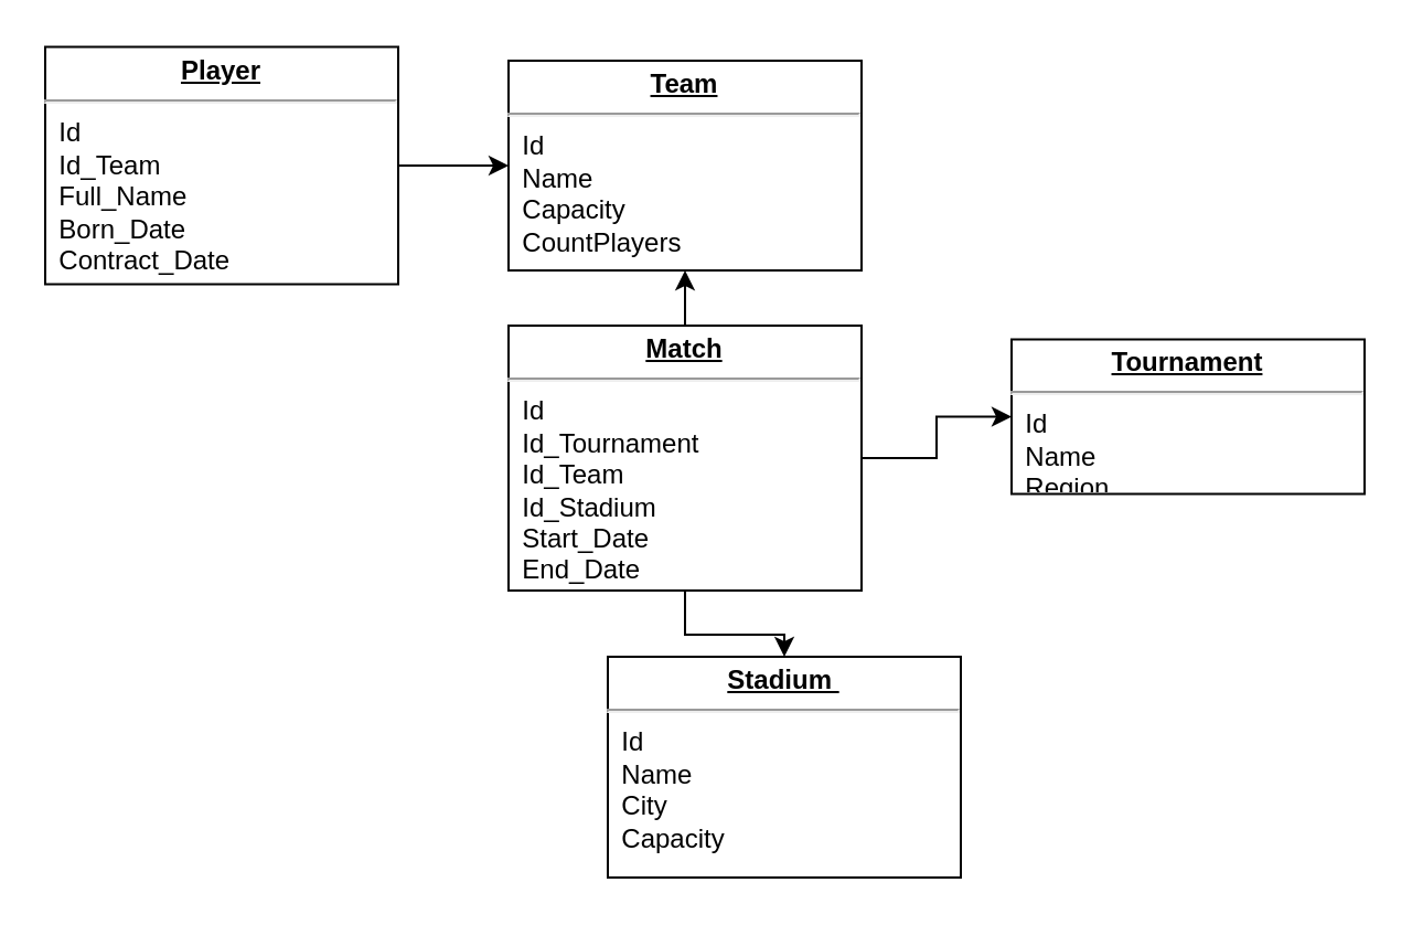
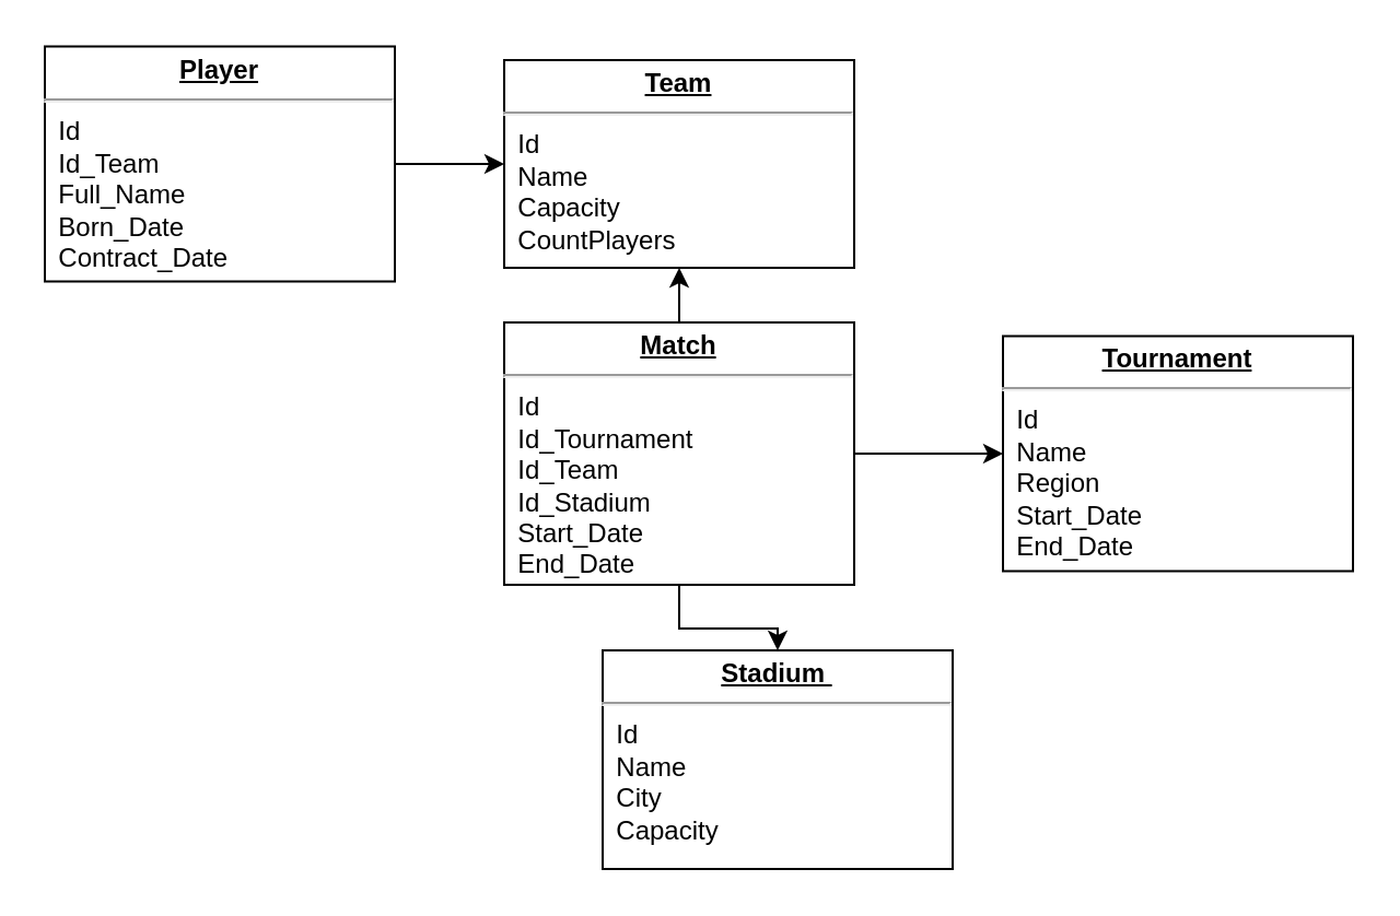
  <mxCell id="0" />
  <mxCell id="1" parent="0" />
- <mxCell id="2" value="&lt;p style=&quot;margin: 0px ; margin-top: 4px ; text-align: center ; text-decoration: underline&quot;&gt;&lt;b&gt;Tournament&lt;/b&gt;&lt;br&gt;&lt;/p&gt;&lt;hr&gt;&amp;nbsp; Id&lt;br&gt;&amp;nbsp; Name&lt;br&gt;&amp;nbsp; Region&lt;br&gt;&amp;nbsp; Start_Date&lt;br&gt;&amp;nbsp; End_Date" style="verticalAlign=top;align=left;overflow=fill;fontSize=12;fontFamily=Helvetica;html=1;" vertex="1" parent="1"><mxGeometry x="458" y="153.25" width="160" height="70" as="geometry" /></mxCell>
+ <mxCell id="2" value="&lt;p style=&quot;margin: 0px ; margin-top: 4px ; text-align: center ; text-decoration: underline&quot;&gt;&lt;b&gt;Tournament&lt;/b&gt;&lt;br&gt;&lt;/p&gt;&lt;hr&gt;&amp;nbsp; Id&lt;br&gt;&amp;nbsp; Name&lt;br&gt;&amp;nbsp; Region&lt;br&gt;&amp;nbsp; Start_Date&lt;br&gt;&amp;nbsp; End_Date" style="verticalAlign=top;align=left;overflow=fill;fontSize=12;fontFamily=Helvetica;html=1;" vertex="1" parent="1"><mxGeometry x="458" y="153.25" width="160" height="107.5" as="geometry" /></mxCell>
  <mxCell id="3" style="edgeStyle=orthogonalEdgeStyle;rounded=0;orthogonalLoop=1;jettySize=auto;html=1;exitX=0.5;exitY=0;exitDx=0;exitDy=0;entryX=0.5;entryY=1;entryDx=0;entryDy=0;" edge="1" parent="1" source="6" target="7"><mxGeometry relative="1" as="geometry" /></mxCell>
  <mxCell id="4" style="edgeStyle=orthogonalEdgeStyle;rounded=0;orthogonalLoop=1;jettySize=auto;html=1;exitX=1;exitY=0.5;exitDx=0;exitDy=0;entryX=0;entryY=0.5;entryDx=0;entryDy=0;" edge="1" parent="1" source="6" target="2"><mxGeometry relative="1" as="geometry" /></mxCell>
  <mxCell id="5" style="edgeStyle=orthogonalEdgeStyle;rounded=0;orthogonalLoop=1;jettySize=auto;html=1;exitX=0.5;exitY=1;exitDx=0;exitDy=0;" edge="1" parent="1" source="6" target="8"><mxGeometry relative="1" as="geometry" /></mxCell>
  <mxCell id="6" value="&lt;p style=&quot;margin: 0px ; margin-top: 4px ; text-align: center ; text-decoration: underline&quot;&gt;&lt;b&gt;Match&lt;/b&gt;&lt;br&gt;&lt;/p&gt;&lt;hr&gt;&amp;nbsp; Id&lt;br&gt;&amp;nbsp; Id_Tournament&lt;br&gt;&amp;nbsp; Id_Team&lt;br&gt;&amp;nbsp; Id_Stadium&lt;br&gt;&amp;nbsp; Start_Date&lt;br&gt;&amp;nbsp; End_Date" style="verticalAlign=top;align=left;overflow=fill;fontSize=12;fontFamily=Helvetica;html=1;" vertex="1" parent="1"><mxGeometry x="230" y="147" width="160" height="120" as="geometry" /></mxCell>
  <mxCell id="7" value="&lt;p style=&quot;margin: 0px ; margin-top: 4px ; text-align: center ; text-decoration: underline&quot;&gt;&lt;b&gt;Team&lt;/b&gt;&lt;br&gt;&lt;/p&gt;&lt;hr&gt;&amp;nbsp; Id&lt;br&gt;&amp;nbsp;&amp;nbsp;Name&lt;br&gt;&amp;nbsp; Capacity&lt;br&gt;&amp;nbsp; CountPlayers" style="verticalAlign=top;align=left;overflow=fill;fontSize=12;fontFamily=Helvetica;html=1;" vertex="1" parent="1"><mxGeometry x="230" y="27" width="160" height="95" as="geometry" /></mxCell>
  <mxCell id="8" value="&lt;p style=&quot;margin: 4px 0px 0px ; text-align: center&quot;&gt;&lt;b&gt;&lt;u&gt;Stadium&amp;nbsp;&lt;/u&gt;&lt;/b&gt;&lt;br&gt;&lt;/p&gt;&lt;hr&gt;&amp;nbsp; Id&lt;br&gt;&amp;nbsp; Name&lt;br&gt;&amp;nbsp; City&lt;br&gt;&amp;nbsp;&amp;nbsp;Capacity&amp;nbsp;" style="verticalAlign=top;align=left;overflow=fill;fontSize=12;fontFamily=Helvetica;html=1;" vertex="1" parent="1"><mxGeometry x="275" y="297" width="160" height="100" as="geometry" /></mxCell>
  <mxCell id="9" style="edgeStyle=orthogonalEdgeStyle;rounded=0;orthogonalLoop=1;jettySize=auto;html=1;exitX=1;exitY=0.5;exitDx=0;exitDy=0;entryX=0;entryY=0.5;entryDx=0;entryDy=0;" edge="1" parent="1" source="10" target="7"><mxGeometry relative="1" as="geometry" /></mxCell>
  <mxCell id="10" value="&lt;p style=&quot;margin: 4px 0px 0px ; text-align: center&quot;&gt;&lt;b&gt;&lt;u&gt;Player&lt;/u&gt;&lt;/b&gt;&lt;/p&gt;&lt;hr&gt;&amp;nbsp; Id&lt;br&gt;&amp;nbsp; Id_Team&lt;br&gt;&amp;nbsp; Full_Name&lt;br&gt;&amp;nbsp; Born_Date&lt;br&gt;&amp;nbsp; Contract_Date" style="verticalAlign=top;align=left;overflow=fill;fontSize=12;fontFamily=Helvetica;html=1;" vertex="1" parent="1"><mxGeometry x="20" y="20.75" width="160" height="107.5" as="geometry" /></mxCell>
